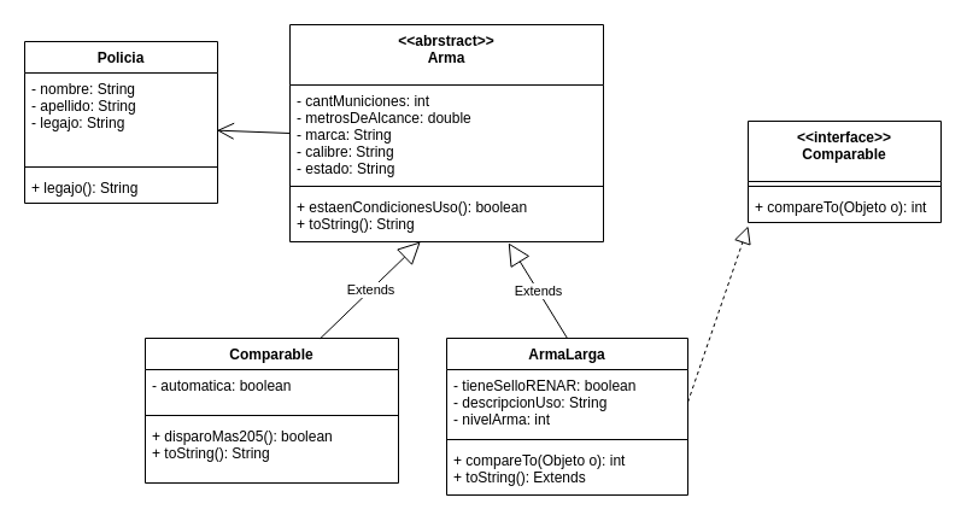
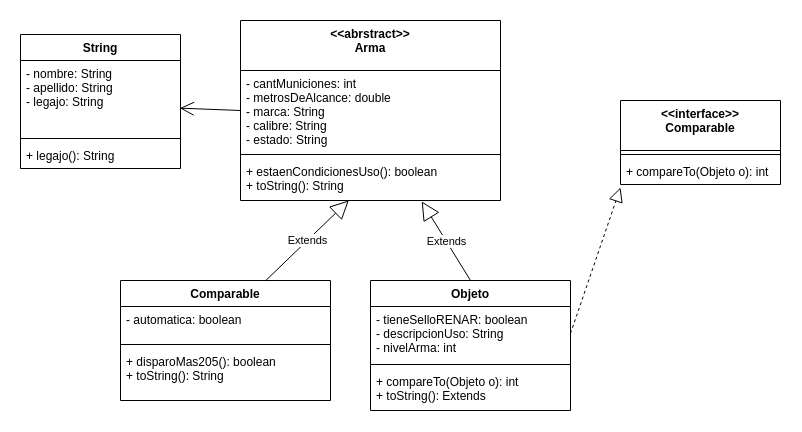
  <mxCell id="0" />
  <mxCell id="1" parent="0" />
- <mxCell id="2" value="Policia" style="swimlane;fontStyle=1;align=center;verticalAlign=top;childLayout=stackLayout;horizontal=1;startSize=26;horizontalStack=0;resizeParent=1;resizeParentMax=0;resizeLast=0;collapsible=1;marginBottom=0;" parent="1" vertex="1"><mxGeometry x="20" y="34" width="160" height="134" as="geometry" /></mxCell>
+ <mxCell id="2" value="String" style="swimlane;fontStyle=1;align=center;verticalAlign=top;childLayout=stackLayout;horizontal=1;startSize=26;horizontalStack=0;resizeParent=1;resizeParentMax=0;resizeLast=0;collapsible=1;marginBottom=0;" parent="1" vertex="1"><mxGeometry x="20" y="34" width="160" height="134" as="geometry" /></mxCell>
  <mxCell id="3" value="- nombre: String&#10;- apellido: String&#10;- legajo: String" style="text;strokeColor=none;fillColor=none;align=left;verticalAlign=top;spacingLeft=4;spacingRight=4;overflow=hidden;rotatable=0;points=[[0,0.5],[1,0.5]];portConstraint=eastwest;" parent="2" vertex="1"><mxGeometry y="26" width="160" height="74" as="geometry" /></mxCell>
  <mxCell id="4" value="" style="line;strokeWidth=1;fillColor=none;align=left;verticalAlign=middle;spacingTop=-1;spacingLeft=3;spacingRight=3;rotatable=0;labelPosition=right;points=[];portConstraint=eastwest;" parent="2" vertex="1"><mxGeometry y="100" width="160" height="8" as="geometry" /></mxCell>
  <mxCell id="5" value="+ legajo(): String" style="text;strokeColor=none;fillColor=none;align=left;verticalAlign=top;spacingLeft=4;spacingRight=4;overflow=hidden;rotatable=0;points=[[0,0.5],[1,0.5]];portConstraint=eastwest;" parent="2" vertex="1"><mxGeometry y="108" width="160" height="26" as="geometry" /></mxCell>
  <mxCell id="6" value="&lt;&lt;abrstract&gt;&gt;&#10;Arma&#10;" style="swimlane;fontStyle=1;align=center;verticalAlign=top;childLayout=stackLayout;horizontal=1;startSize=50;horizontalStack=0;resizeParent=1;resizeParentMax=0;resizeLast=0;collapsible=1;marginBottom=0;" parent="1" vertex="1"><mxGeometry x="240" y="20" width="260" height="180" as="geometry" /></mxCell>
  <mxCell id="7" value="- cantMuniciones: int&#10;- metrosDeAlcance: double&#10;- marca: String&#10;- calibre: String&#10;- estado: String" style="text;strokeColor=none;fillColor=none;align=left;verticalAlign=top;spacingLeft=4;spacingRight=4;overflow=hidden;rotatable=0;points=[[0,0.5],[1,0.5]];portConstraint=eastwest;" parent="6" vertex="1"><mxGeometry y="50" width="260" height="80" as="geometry" /></mxCell>
  <mxCell id="8" value="" style="line;strokeWidth=1;fillColor=none;align=left;verticalAlign=middle;spacingTop=-1;spacingLeft=3;spacingRight=3;rotatable=0;labelPosition=right;points=[];portConstraint=eastwest;" parent="6" vertex="1"><mxGeometry y="130" width="260" height="8" as="geometry" /></mxCell>
  <mxCell id="9" value="+ estaenCondicionesUso(): boolean&#10;+ toString(): String" style="text;strokeColor=none;fillColor=none;align=left;verticalAlign=top;spacingLeft=4;spacingRight=4;overflow=hidden;rotatable=0;points=[[0,0.5],[1,0.5]];portConstraint=eastwest;" parent="6" vertex="1"><mxGeometry y="138" width="260" height="42" as="geometry" /></mxCell>
  <mxCell id="10" value="Comparable" style="swimlane;fontStyle=1;align=center;verticalAlign=top;childLayout=stackLayout;horizontal=1;startSize=26;horizontalStack=0;resizeParent=1;resizeParentMax=0;resizeLast=0;collapsible=1;marginBottom=0;" parent="1" vertex="1"><mxGeometry x="120" y="280" width="210" height="120" as="geometry" /></mxCell>
  <mxCell id="11" value="- automatica: boolean" style="text;strokeColor=none;fillColor=none;align=left;verticalAlign=top;spacingLeft=4;spacingRight=4;overflow=hidden;rotatable=0;points=[[0,0.5],[1,0.5]];portConstraint=eastwest;" parent="10" vertex="1"><mxGeometry y="26" width="210" height="34" as="geometry" /></mxCell>
  <mxCell id="12" value="" style="line;strokeWidth=1;fillColor=none;align=left;verticalAlign=middle;spacingTop=-1;spacingLeft=3;spacingRight=3;rotatable=0;labelPosition=right;points=[];portConstraint=eastwest;" parent="10" vertex="1"><mxGeometry y="60" width="210" height="8" as="geometry" /></mxCell>
  <mxCell id="13" value="+ disparoMas205(): boolean&#10;+ toString(): String" style="text;strokeColor=none;fillColor=none;align=left;verticalAlign=top;spacingLeft=4;spacingRight=4;overflow=hidden;rotatable=0;points=[[0,0.5],[1,0.5]];portConstraint=eastwest;" parent="10" vertex="1"><mxGeometry y="68" width="210" height="52" as="geometry" /></mxCell>
- <mxCell id="14" value="ArmaLarga" style="swimlane;fontStyle=1;align=center;verticalAlign=top;childLayout=stackLayout;horizontal=1;startSize=26;horizontalStack=0;resizeParent=1;resizeParentMax=0;resizeLast=0;collapsible=1;marginBottom=0;" parent="1" vertex="1"><mxGeometry x="370" y="280" width="200" height="130" as="geometry" /></mxCell>
+ <mxCell id="14" value="Objeto" style="swimlane;fontStyle=1;align=center;verticalAlign=top;childLayout=stackLayout;horizontal=1;startSize=26;horizontalStack=0;resizeParent=1;resizeParentMax=0;resizeLast=0;collapsible=1;marginBottom=0;" parent="1" vertex="1"><mxGeometry x="370" y="280" width="200" height="130" as="geometry" /></mxCell>
  <mxCell id="15" value="- tieneSelloRENAR: boolean&#10;- descripcionUso: String&#10;- nivelArma: int" style="text;strokeColor=none;fillColor=none;align=left;verticalAlign=top;spacingLeft=4;spacingRight=4;overflow=hidden;rotatable=0;points=[[0,0.5],[1,0.5]];portConstraint=eastwest;" parent="14" vertex="1"><mxGeometry y="26" width="200" height="54" as="geometry" /></mxCell>
  <mxCell id="16" value="" style="line;strokeWidth=1;fillColor=none;align=left;verticalAlign=middle;spacingTop=-1;spacingLeft=3;spacingRight=3;rotatable=0;labelPosition=right;points=[];portConstraint=eastwest;" parent="14" vertex="1"><mxGeometry y="80" width="200" height="8" as="geometry" /></mxCell>
  <mxCell id="17" value="+ compareTo(Objeto o): int&#10;+ toString(): Extends" style="text;strokeColor=none;fillColor=none;align=left;verticalAlign=top;spacingLeft=4;spacingRight=4;overflow=hidden;rotatable=0;points=[[0,0.5],[1,0.5]];portConstraint=eastwest;" parent="14" vertex="1"><mxGeometry y="88" width="200" height="42" as="geometry" /></mxCell>
  <mxCell id="18" value="" style="endArrow=open;endFill=1;endSize=12;html=1;rounded=0;exitX=0;exitY=0.5;exitDx=0;exitDy=0;entryX=0.996;entryY=0.644;entryDx=0;entryDy=0;entryPerimeter=0;" parent="1" source="7" target="3" edge="1"><mxGeometry width="160" relative="1" as="geometry"><mxPoint x="210" y="85" as="sourcePoint" /><mxPoint x="200" y="140" as="targetPoint" /></mxGeometry></mxCell>
  <mxCell id="19" value="Extends" style="endArrow=block;endSize=16;endFill=0;html=1;rounded=0;fontSize=11;exitX=0.692;exitY=0;exitDx=0;exitDy=0;exitPerimeter=0;" parent="1" source="10" target="9" edge="1"><mxGeometry width="160" relative="1" as="geometry"><mxPoint x="310" y="160" as="sourcePoint" /><mxPoint x="420" y="190" as="targetPoint" /></mxGeometry></mxCell>
  <mxCell id="20" value="Extends" style="endArrow=block;endSize=16;endFill=0;html=1;rounded=0;fontSize=11;exitX=0.5;exitY=0;exitDx=0;exitDy=0;entryX=0.697;entryY=1.022;entryDx=0;entryDy=0;entryPerimeter=0;" parent="1" source="14" target="9" edge="1"><mxGeometry width="160" relative="1" as="geometry"><mxPoint x="280.72" y="290" as="sourcePoint" /><mxPoint x="430" y="200" as="targetPoint" /></mxGeometry></mxCell>
  <mxCell id="21" value="&lt;&lt;interface&gt;&gt;&#10;Comparable" style="swimlane;fontStyle=1;align=center;verticalAlign=top;childLayout=stackLayout;horizontal=1;startSize=50;horizontalStack=0;resizeParent=1;resizeParentMax=0;resizeLast=0;collapsible=1;marginBottom=0;" parent="1" vertex="1"><mxGeometry x="620" y="100" width="160" height="84" as="geometry" /></mxCell>
  <mxCell id="22" value="" style="line;strokeWidth=1;fillColor=none;align=left;verticalAlign=middle;spacingTop=-1;spacingLeft=3;spacingRight=3;rotatable=0;labelPosition=right;points=[];portConstraint=eastwest;" parent="21" vertex="1"><mxGeometry y="50" width="160" height="8" as="geometry" /></mxCell>
  <mxCell id="23" value="+ compareTo(Objeto o): int" style="text;strokeColor=none;fillColor=none;align=left;verticalAlign=top;spacingLeft=4;spacingRight=4;overflow=hidden;rotatable=0;points=[[0,0.5],[1,0.5]];portConstraint=eastwest;" parent="21" vertex="1"><mxGeometry y="58" width="160" height="26" as="geometry" /></mxCell>
  <mxCell id="24" value="" style="endArrow=block;dashed=1;endFill=0;endSize=12;html=1;rounded=0;fontSize=11;exitX=1;exitY=0.5;exitDx=0;exitDy=0;entryX=0;entryY=0.5;entryDx=0;entryDy=0;" parent="1" source="15" edge="1"><mxGeometry width="160" relative="1" as="geometry"><mxPoint x="320" y="180" as="sourcePoint" /><mxPoint x="620" y="187" as="targetPoint" /></mxGeometry></mxCell>
